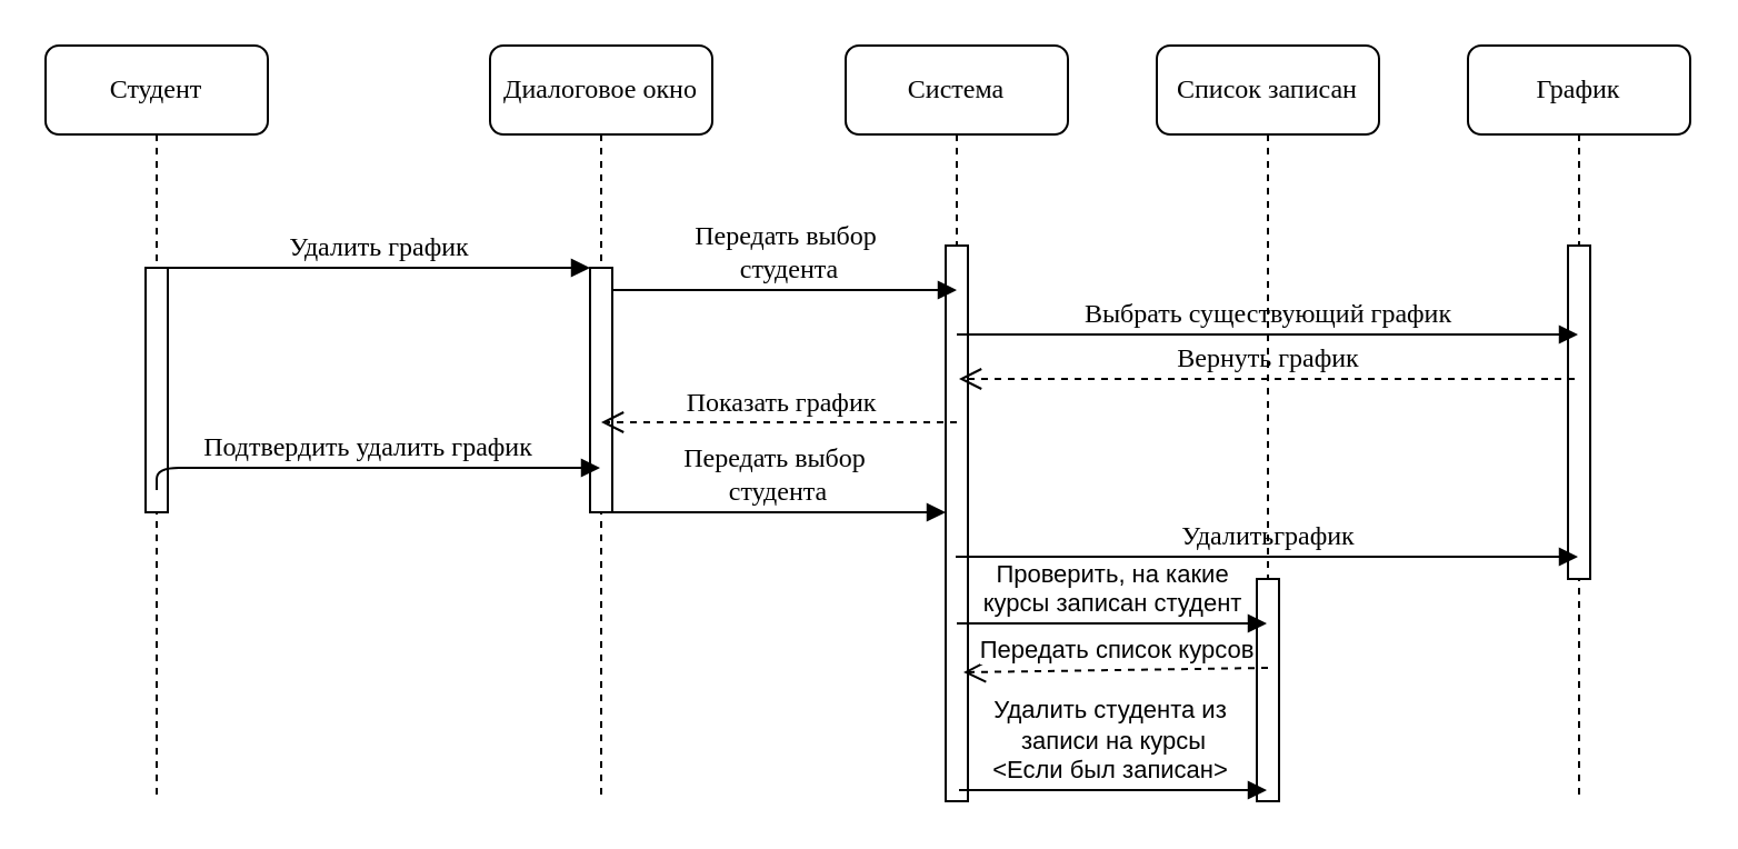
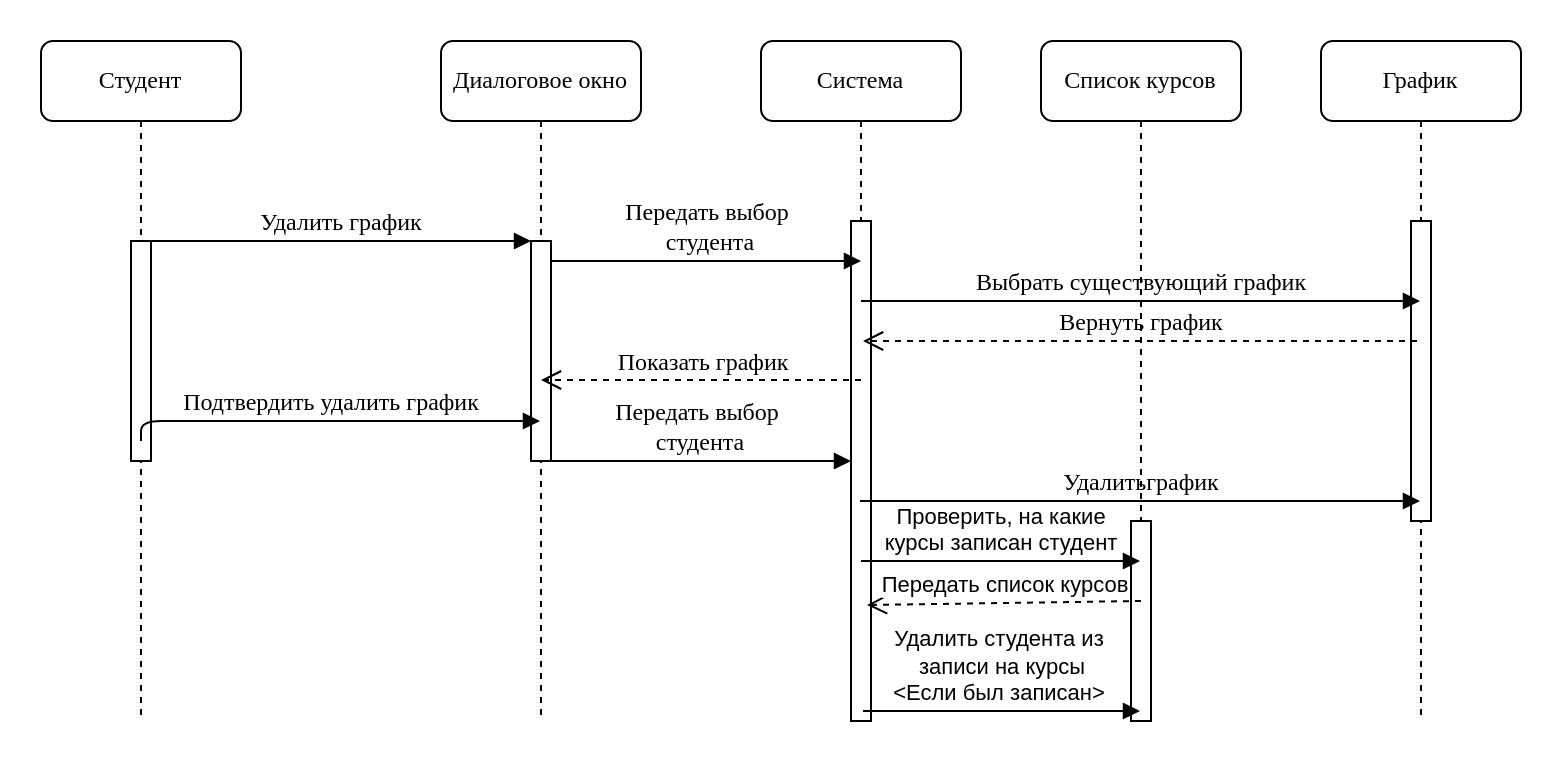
  <mxCell id="0" />
  <mxCell id="1" parent="0" />
  <mxCell id="2" value="Диалоговое окно" style="shape=umlLifeline;perimeter=lifelinePerimeter;whiteSpace=wrap;html=1;container=1;collapsible=0;recursiveResize=0;outlineConnect=0;rounded=1;shadow=0;comic=0;labelBackgroundColor=none;strokeWidth=1;fontFamily=Verdana;fontSize=12;align=center;" parent="1" vertex="1"><mxGeometry x="220" y="20" width="100" height="340" as="geometry" /></mxCell>
  <mxCell id="3" value="" style="html=1;points=[];perimeter=orthogonalPerimeter;rounded=0;shadow=0;comic=0;labelBackgroundColor=none;strokeWidth=1;fontFamily=Verdana;fontSize=12;align=center;" parent="2" vertex="1"><mxGeometry x="45" y="100" width="10" height="110" as="geometry" /></mxCell>
  <mxCell id="4" value="Система" style="shape=umlLifeline;perimeter=lifelinePerimeter;whiteSpace=wrap;html=1;container=1;collapsible=0;recursiveResize=0;outlineConnect=0;rounded=1;shadow=0;comic=0;labelBackgroundColor=none;strokeWidth=1;fontFamily=Verdana;fontSize=12;align=center;" parent="1" vertex="1"><mxGeometry x="380" y="20" width="100" height="340" as="geometry" /></mxCell>
  <mxCell id="5" value="" style="html=1;points=[];perimeter=orthogonalPerimeter;rounded=0;shadow=0;comic=0;labelBackgroundColor=none;strokeWidth=1;fontFamily=Verdana;fontSize=12;align=center;" parent="4" vertex="1"><mxGeometry x="45" y="90" width="10" height="250" as="geometry" /></mxCell>
- <mxCell id="6" value="Список записан" style="shape=umlLifeline;perimeter=lifelinePerimeter;whiteSpace=wrap;html=1;container=1;collapsible=0;recursiveResize=0;outlineConnect=0;rounded=1;shadow=0;comic=0;labelBackgroundColor=none;strokeWidth=1;fontFamily=Verdana;fontSize=12;align=center;" parent="1" vertex="1"><mxGeometry x="520" y="20" width="100" height="340" as="geometry" /></mxCell>
+ <mxCell id="6" value="Список курсов" style="shape=umlLifeline;perimeter=lifelinePerimeter;whiteSpace=wrap;html=1;container=1;collapsible=0;recursiveResize=0;outlineConnect=0;rounded=1;shadow=0;comic=0;labelBackgroundColor=none;strokeWidth=1;fontFamily=Verdana;fontSize=12;align=center;" parent="1" vertex="1"><mxGeometry x="520" y="20" width="100" height="340" as="geometry" /></mxCell>
  <mxCell id="7" value="" style="html=1;points=[];perimeter=orthogonalPerimeter;rounded=0;shadow=0;comic=0;labelBackgroundColor=none;strokeWidth=1;fontFamily=Verdana;fontSize=12;align=center;" parent="6" vertex="1"><mxGeometry x="45" y="240" width="10" height="100" as="geometry" /></mxCell>
  <mxCell id="8" value="График" style="shape=umlLifeline;perimeter=lifelinePerimeter;whiteSpace=wrap;html=1;container=1;collapsible=0;recursiveResize=0;outlineConnect=0;rounded=1;shadow=0;comic=0;labelBackgroundColor=none;strokeWidth=1;fontFamily=Verdana;fontSize=12;align=center;" parent="1" vertex="1"><mxGeometry x="660" y="20" width="100" height="340" as="geometry" /></mxCell>
  <mxCell id="9" value="" style="html=1;points=[];perimeter=orthogonalPerimeter;rounded=0;shadow=0;comic=0;labelBackgroundColor=none;strokeWidth=1;fontFamily=Verdana;fontSize=12;align=center;" parent="8" vertex="1"><mxGeometry x="45" y="90" width="10" height="150" as="geometry" /></mxCell>
  <mxCell id="10" value="Студент" style="shape=umlLifeline;perimeter=lifelinePerimeter;whiteSpace=wrap;html=1;container=1;collapsible=0;recursiveResize=0;outlineConnect=0;rounded=1;shadow=0;comic=0;labelBackgroundColor=none;strokeWidth=1;fontFamily=Verdana;fontSize=12;align=center;" parent="1" vertex="1"><mxGeometry x="20" y="20" width="100" height="340" as="geometry" /></mxCell>
  <mxCell id="11" value="" style="html=1;points=[];perimeter=orthogonalPerimeter;rounded=0;shadow=0;comic=0;labelBackgroundColor=none;strokeWidth=1;fontFamily=Verdana;fontSize=12;align=center;" parent="10" vertex="1"><mxGeometry x="45" y="100" width="10" height="110" as="geometry" /></mxCell>
  <mxCell id="12" value="Удалить график" style="html=1;verticalAlign=bottom;endArrow=block;entryX=0;entryY=0;labelBackgroundColor=none;fontFamily=Verdana;fontSize=12;edgeStyle=elbowEdgeStyle;elbow=vertical;" parent="1" source="11" target="3" edge="1"><mxGeometry relative="1" as="geometry"><mxPoint x="200" y="130" as="sourcePoint" /></mxGeometry></mxCell>
  <mxCell id="13" value="Передать выбор&lt;br&gt;&amp;nbsp;студента" style="html=1;verticalAlign=bottom;endArrow=block;labelBackgroundColor=none;fontFamily=Verdana;fontSize=12;edgeStyle=elbowEdgeStyle;elbow=vertical;" parent="1" source="3" edge="1"><mxGeometry relative="1" as="geometry"><mxPoint x="350" y="140" as="sourcePoint" /><mxPoint x="430" y="130" as="targetPoint" /><Array as="points"><mxPoint x="310" y="130" /><mxPoint x="340" y="140" /></Array></mxGeometry></mxCell>
  <mxCell id="14" value="Подтвердить удалить график" style="html=1;verticalAlign=bottom;endArrow=block;labelBackgroundColor=none;fontFamily=Verdana;fontSize=12;edgeStyle=elbowEdgeStyle;elbow=vertical;" edge="1" parent="1" target="2"><mxGeometry relative="1" as="geometry"><mxPoint x="70" y="220" as="sourcePoint" /><mxPoint x="250" y="256" as="targetPoint" /><Array as="points"><mxPoint x="140" y="210" /><mxPoint x="170" y="220" /></Array><mxPoint as="offset" /></mxGeometry></mxCell>
  <mxCell id="15" value="Удалитьграфик" style="html=1;verticalAlign=bottom;endArrow=block;labelBackgroundColor=none;fontFamily=Verdana;fontSize=12;edgeStyle=elbowEdgeStyle;elbow=vertical;" edge="1" parent="1" source="4" target="8"><mxGeometry relative="1" as="geometry"><mxPoint x="450" y="330" as="sourcePoint" /><mxPoint x="600" y="330" as="targetPoint" /><Array as="points"><mxPoint x="520" y="250" /><mxPoint x="540" y="230" /><mxPoint x="520" y="340" /><mxPoint x="610" y="310" /></Array></mxGeometry></mxCell>
  <mxCell id="16" value="Выбрать существующий график" style="html=1;verticalAlign=bottom;endArrow=block;labelBackgroundColor=none;fontFamily=Verdana;fontSize=12;edgeStyle=elbowEdgeStyle;elbow=vertical;" edge="1" parent="1" target="8"><mxGeometry relative="1" as="geometry"><mxPoint x="430" y="150" as="sourcePoint" /><mxPoint x="595" y="160" as="targetPoint" /><Array as="points"><mxPoint x="475" y="150" /><mxPoint x="505" y="170" /></Array></mxGeometry></mxCell>
  <mxCell id="17" value="Вернуть график" style="html=1;verticalAlign=bottom;endArrow=open;dashed=1;endSize=8;labelBackgroundColor=none;fontFamily=Verdana;fontSize=12;edgeStyle=elbowEdgeStyle;elbow=vertical;entryX=0.6;entryY=0.24;entryDx=0;entryDy=0;entryPerimeter=0;" edge="1" parent="1" target="5"><mxGeometry x="-0.003" relative="1" as="geometry"><mxPoint x="279.5" y="200" as="targetPoint" /><Array as="points" /><mxPoint x="708" y="170" as="sourcePoint" /><mxPoint as="offset" /></mxGeometry></mxCell>
  <mxCell id="18" value="Показать график" style="html=1;verticalAlign=bottom;endArrow=open;dashed=1;endSize=8;labelBackgroundColor=none;fontFamily=Verdana;fontSize=12;edgeStyle=elbowEdgeStyle;elbow=vertical;" edge="1" parent="1"><mxGeometry x="-0.006" relative="1" as="geometry"><mxPoint x="270" y="189.5" as="targetPoint" /><Array as="points"><mxPoint x="330.5" y="189.5" /><mxPoint x="320.5" y="179.5" /><mxPoint x="300.5" y="159.5" /><mxPoint x="300.5" y="179.5" /><mxPoint x="370.5" y="139.5" /><mxPoint x="355.5" y="119.5" /><mxPoint x="385.5" y="119.5" /></Array><mxPoint x="430" y="189.5" as="sourcePoint" /><mxPoint x="1" as="offset" /></mxGeometry></mxCell>
  <mxCell id="19" value="Передать выбор&lt;br&gt;&amp;nbsp;студента" style="html=1;verticalAlign=bottom;endArrow=block;labelBackgroundColor=none;fontFamily=Verdana;fontSize=12;edgeStyle=elbowEdgeStyle;elbow=vertical;" edge="1" parent="1"><mxGeometry relative="1" as="geometry"><mxPoint x="270" y="230" as="sourcePoint" /><mxPoint x="425" y="230" as="targetPoint" /><Array as="points"><mxPoint x="305" y="230" /><mxPoint x="335" y="240" /></Array></mxGeometry></mxCell>
  <mxCell id="20" value="Проверить, на какие&lt;br&gt;курсы записан студент" style="html=1;verticalAlign=bottom;endArrow=block;" edge="1" target="6" parent="1"><mxGeometry relative="1" as="geometry"><mxPoint x="430" y="280" as="sourcePoint" /><mxPoint x="510" y="280" as="targetPoint" /><Array as="points"><mxPoint x="480" y="280" /></Array></mxGeometry></mxCell>
  <mxCell id="21" value="Передать список курсов" style="html=1;verticalAlign=bottom;endArrow=open;dashed=1;endSize=8;entryX=0.8;entryY=0.768;entryDx=0;entryDy=0;entryPerimeter=0;" edge="1" parent="1" target="5"><mxGeometry x="-0.004" relative="1" as="geometry"><mxPoint x="430" y="310" as="targetPoint" /><mxPoint x="570" y="300" as="sourcePoint" /><Array as="points" /><mxPoint as="offset" /></mxGeometry></mxCell>
  <mxCell id="22" value="Удалить студента из&lt;br&gt;&amp;nbsp;записи на курсы&lt;br&gt;&amp;lt;Если был записан&amp;gt;" style="html=1;verticalAlign=bottom;endArrow=block;exitX=0.6;exitY=0.98;exitDx=0;exitDy=0;exitPerimeter=0;" edge="1" parent="1" source="5" target="6"><mxGeometry x="-0.011" relative="1" as="geometry"><mxPoint x="440" y="290" as="sourcePoint" /><mxPoint x="579.5" y="290" as="targetPoint" /><Array as="points" /><mxPoint as="offset" /></mxGeometry></mxCell>
